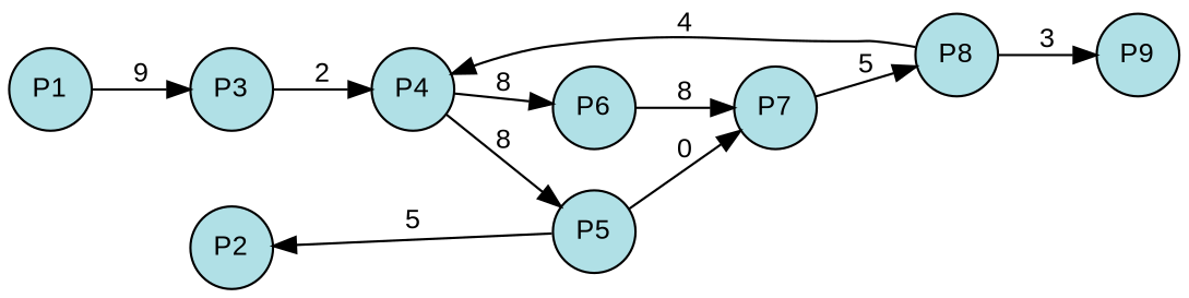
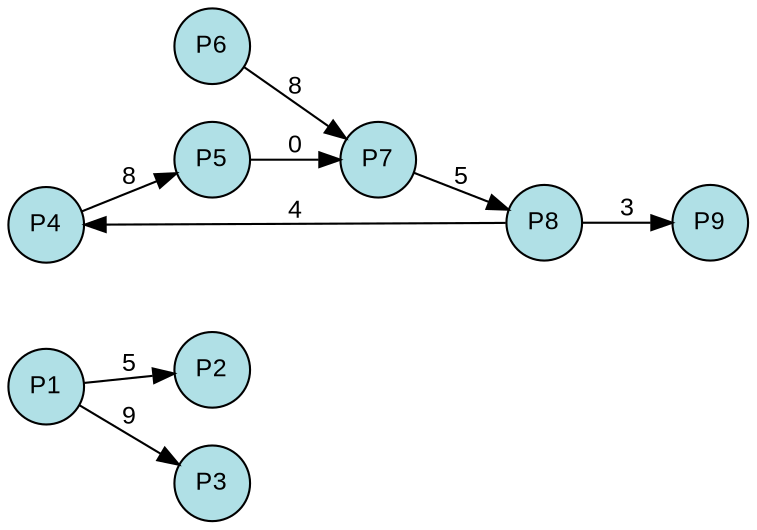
  digraph {
    rankdir=LR
    splines=true
    node [fillcolor=powderblue fixedsize=true fontcolor=black fontname=arial fontsize=12 margin=0 shape=circle style=filled]
    edge [fontcolor=black fontname=arial fontsize=12 margin=0]
    n1 [label=P1 width=0.5]
    n2 [label=P2 width=0.5]
    n3 [label=P3 width=0.5]
    n4 [label=P4 width=0.5]
    n5 [label=P5 width=0.5]
    n6 [label=P6 width=0.5]
    n7 [label=P7 width=0.5]
    n8 [label=P8 width=0.5]
    n9 [label=P9 width=0.5]
    subgraph sub_1 {
      rank=same
      n1
    }
    subgraph sub_2 {
      rank=same
      n2
      n3
    }
    subgraph sub_3 {
      rank=same
      n4
    }
    subgraph sub_4 {
      rank=same
      n5
      n6
    }
    subgraph sub_5 {
      rank=same
      n7
    }
    subgraph sub_6 {
      rank=same
      n8
    }
    subgraph sub_7 {
      rank=same
      n9
    }
-   n5 -> n2 [label=5]
+   n1 -> n2 [label=5]
    n1 -> n3 [label=9]
-   n3 -> n4 [label=2]
    n4 -> n5 [label=8]
-   n4 -> n6 [label=8]
    n5 -> n7 [label=0]
    n6 -> n7 [label=8]
    n7 -> n8 [label=5]
    n8 -> n4 [label=4]
    n8 -> n9 [label=3]
  }
